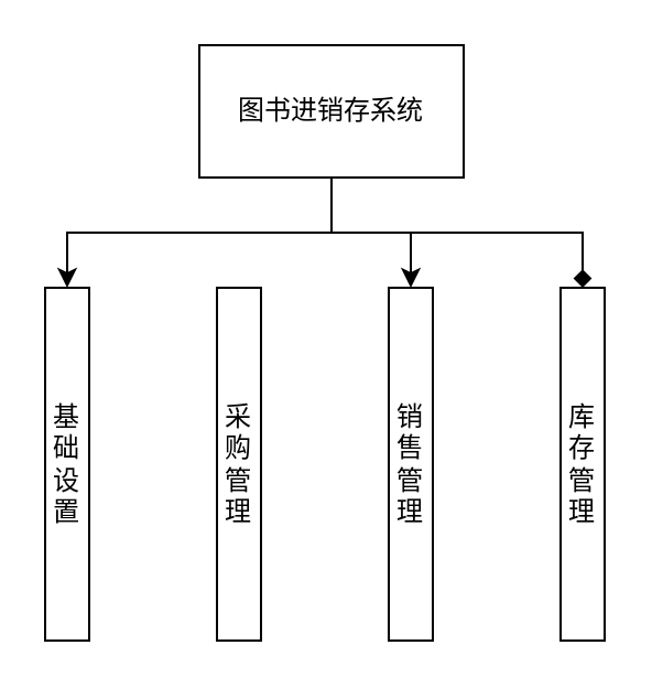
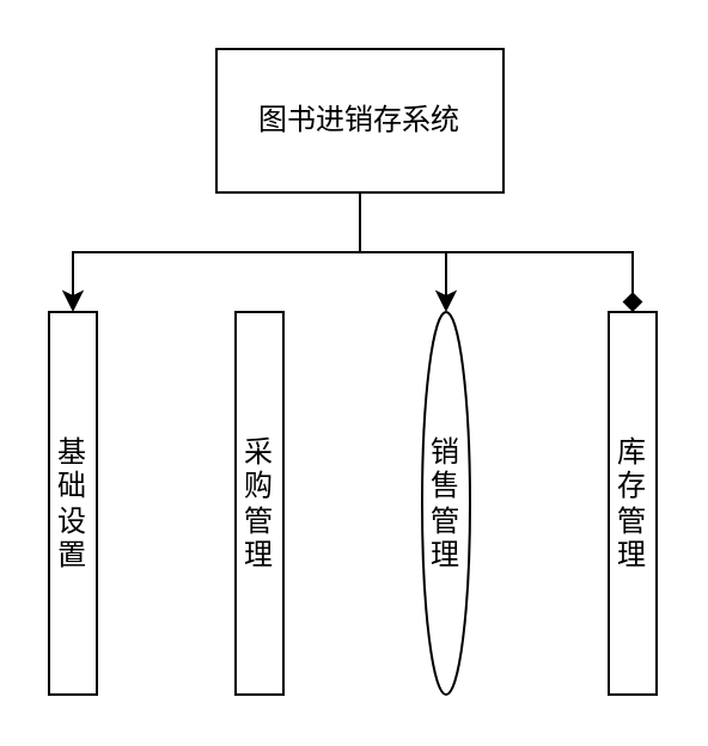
  <mxCell id="0" />
  <mxCell id="1" parent="0" />
  <mxCell id="2" style="edgeStyle=orthogonalEdgeStyle;rounded=0;orthogonalLoop=1;jettySize=auto;html=1;exitX=0.5;exitY=1;exitDx=0;exitDy=0;entryX=0.5;entryY=0;entryDx=0;entryDy=0;" edge="1" parent="1" source="5" target="6"><mxGeometry relative="1" as="geometry" /></mxCell>
  <mxCell id="3" style="edgeStyle=orthogonalEdgeStyle;rounded=0;orthogonalLoop=1;jettySize=auto;html=1;exitX=0.5;exitY=1;exitDx=0;exitDy=0;entryX=0.5;entryY=0;entryDx=0;entryDy=0;" edge="1" parent="1" source="5" target="8"><mxGeometry relative="1" as="geometry" /></mxCell>
  <mxCell id="4" style="edgeStyle=orthogonalEdgeStyle;rounded=0;orthogonalLoop=1;jettySize=auto;html=1;exitX=0.5;exitY=1;exitDx=0;exitDy=0;entryX=0.5;entryY=0;entryDx=0;entryDy=0;endArrow=diamond;" edge="1" parent="1" source="5" target="9"><mxGeometry relative="1" as="geometry" /></mxCell>
  <mxCell id="5" value="图书进销存系统" style="rounded=0;whiteSpace=wrap;html=1;" vertex="1" parent="1"><mxGeometry x="90" y="20" width="120" height="60" as="geometry" /></mxCell>
  <mxCell id="6" value="基础设置" style="rounded=0;whiteSpace=wrap;html=1;" vertex="1" parent="1"><mxGeometry x="20" y="130" width="20" height="160" as="geometry" /></mxCell>
  <mxCell id="7" value="采购管理" style="rounded=0;whiteSpace=wrap;html=1;" vertex="1" parent="1"><mxGeometry x="98" y="130" width="20" height="160" as="geometry" /></mxCell>
- <mxCell id="8" value="销售管理" style="rounded=0;whiteSpace=wrap;html=1;" vertex="1" parent="1"><mxGeometry x="176" y="130" width="20" height="160" as="geometry" /></mxCell>
+ <mxCell id="8" value="销售管理" style="ellipse;whiteSpace=wrap;html=1;" vertex="1" parent="1"><mxGeometry x="176" y="130" width="20" height="160" as="geometry" /></mxCell>
  <mxCell id="9" value="库存管理" style="rounded=0;whiteSpace=wrap;html=1;" vertex="1" parent="1"><mxGeometry x="254" y="130" width="20" height="160" as="geometry" /></mxCell>
